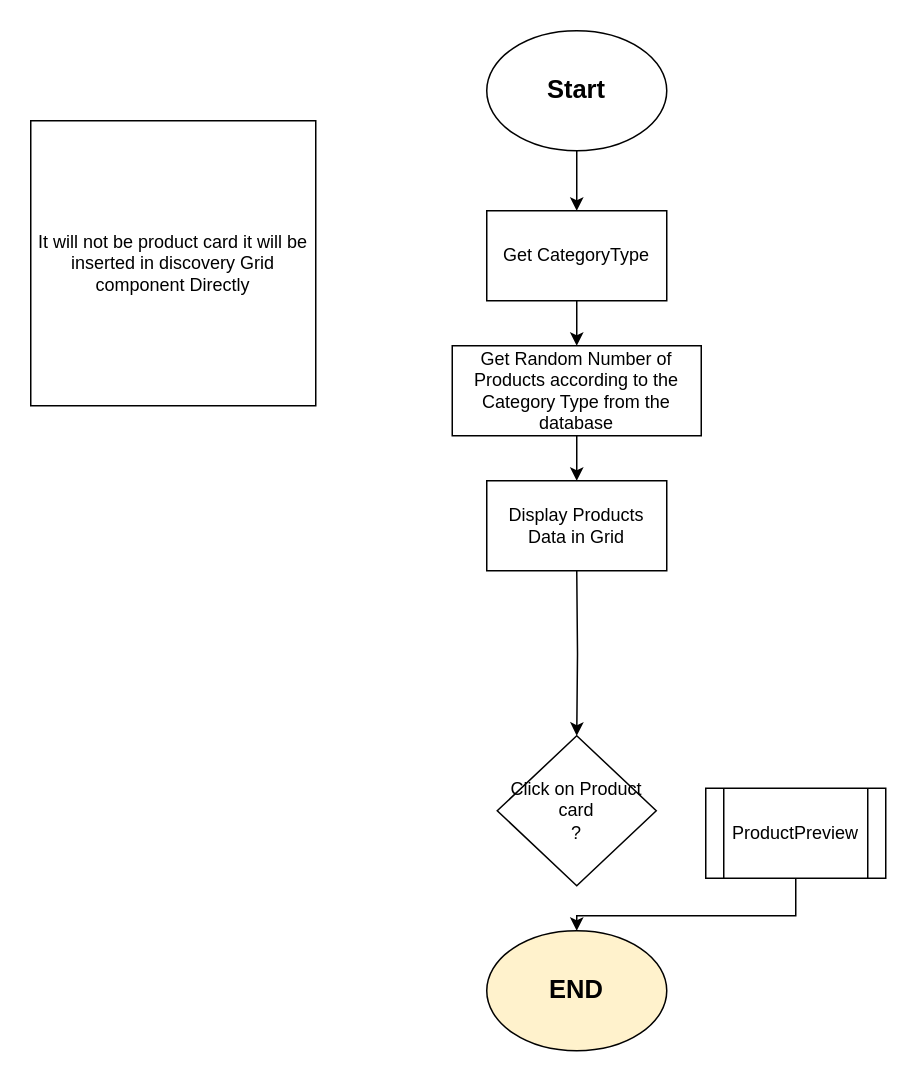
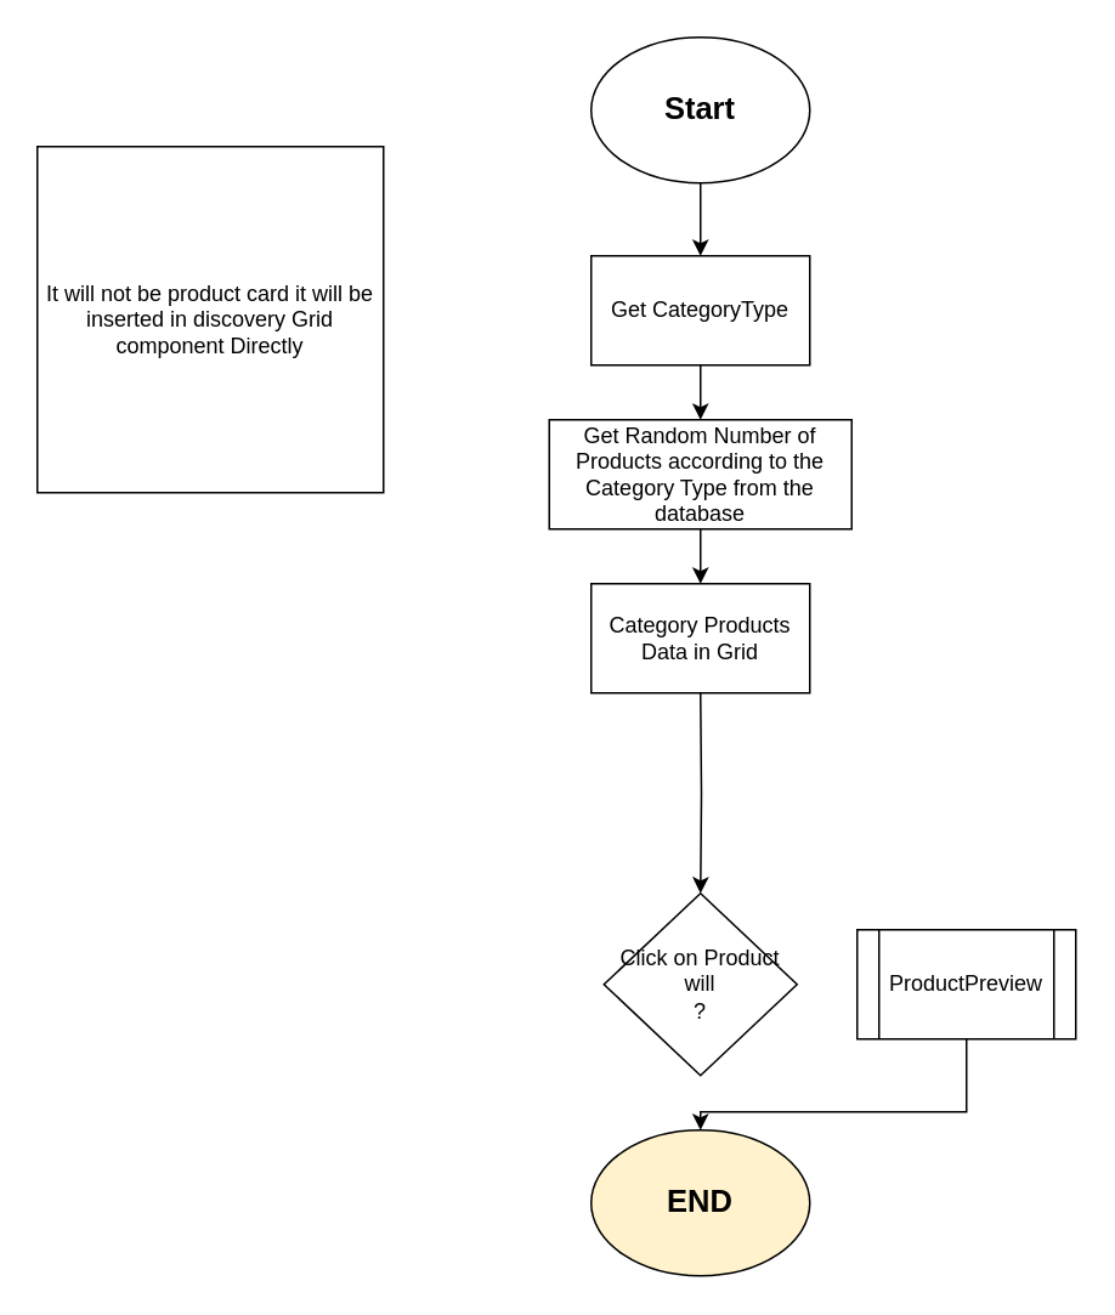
  <mxCell id="0" />
  <mxCell id="1" parent="0" />
  <mxCell id="2" value="" style="edgeStyle=orthogonalEdgeStyle;rounded=0;orthogonalLoop=1;jettySize=auto;html=1;" parent="1" source="3" target="5" edge="1"><mxGeometry relative="1" as="geometry" /></mxCell>
  <mxCell id="3" value="&lt;b&gt;&lt;font style=&quot;font-size: 17px&quot;&gt;Start&lt;/font&gt;&lt;/b&gt;" style="ellipse;whiteSpace=wrap;html=1;" parent="1" vertex="1"><mxGeometry x="324" y="20" width="120" height="80" as="geometry" /></mxCell>
  <mxCell id="4" value="" style="edgeStyle=orthogonalEdgeStyle;rounded=0;orthogonalLoop=1;jettySize=auto;html=1;" parent="1" source="5" target="7" edge="1"><mxGeometry relative="1" as="geometry" /></mxCell>
  <mxCell id="5" value="Get CategoryType" style="rounded=0;whiteSpace=wrap;html=1;" parent="1" vertex="1"><mxGeometry x="324" y="140" width="120" height="60" as="geometry" /></mxCell>
  <mxCell id="6" value="" style="edgeStyle=orthogonalEdgeStyle;rounded=0;orthogonalLoop=1;jettySize=auto;html=1;" parent="1" source="7" edge="1"><mxGeometry relative="1" as="geometry"><mxPoint x="384" y="320" as="targetPoint" /></mxGeometry></mxCell>
  <mxCell id="7" value="Get Random Number of Products according to the Category Type from the database" style="rounded=0;whiteSpace=wrap;html=1;" parent="1" vertex="1"><mxGeometry x="301" y="230" width="166" height="60" as="geometry" /></mxCell>
  <mxCell id="8" value="" style="edgeStyle=orthogonalEdgeStyle;rounded=0;orthogonalLoop=1;jettySize=auto;html=1;entryX=0.5;entryY=0;entryDx=0;entryDy=0;" parent="1" target="9" edge="1"><mxGeometry relative="1" as="geometry"><mxPoint x="384" y="380" as="sourcePoint" /><mxPoint x="384" y="410" as="targetPoint" /></mxGeometry></mxCell>
- <mxCell id="9" value="Click on Product card&lt;br&gt;?" style="rhombus;whiteSpace=wrap;html=1;" parent="1" vertex="1"><mxGeometry x="331" y="490" width="106" height="100" as="geometry" /></mxCell>
+ <mxCell id="9" value="Click on Product will&lt;br&gt;?" style="rhombus;whiteSpace=wrap;html=1;" parent="1" vertex="1"><mxGeometry x="331" y="490" width="106" height="100" as="geometry" /></mxCell>
  <mxCell id="10" style="edgeStyle=orthogonalEdgeStyle;rounded=0;orthogonalLoop=1;jettySize=auto;html=1;entryX=0.5;entryY=0;entryDx=0;entryDy=0;" parent="1" source="11" target="12" edge="1"><mxGeometry relative="1" as="geometry"><Array as="points"><mxPoint x="530" y="610" /><mxPoint x="384" y="610" /></Array></mxGeometry></mxCell>
- <mxCell id="11" value="ProductPreview" style="shape=process;whiteSpace=wrap;html=1;backgroundOutline=1;" parent="1" vertex="1"><mxGeometry x="470" y="525" width="120" height="60" as="geometry" /></mxCell>
+ <mxCell id="11" value="ProductPreview" style="shape=process;whiteSpace=wrap;html=1;backgroundOutline=1;" parent="1" vertex="1"><mxGeometry x="470" y="510" width="120" height="60" as="geometry" /></mxCell>
  <mxCell id="12" value="&lt;b&gt;&lt;font style=&quot;font-size: 17px&quot;&gt;END&lt;/font&gt;&lt;/b&gt;" style="ellipse;whiteSpace=wrap;html=1;fillColor=#fff2cc;" parent="1" vertex="1"><mxGeometry x="324" y="620" width="120" height="80" as="geometry" /></mxCell>
  <mxCell id="13" value="It will not be product card it will be inserted in discovery Grid component Directly" style="whiteSpace=wrap;html=1;aspect=fixed;" parent="1" vertex="1"><mxGeometry x="20" y="80" width="190" height="190" as="geometry" /></mxCell>
- <mxCell id="14" value="&lt;span&gt;Display Products Data in Grid&lt;/span&gt;" style="rounded=0;whiteSpace=wrap;html=1;" vertex="1" parent="1"><mxGeometry x="324" y="320" width="120" height="60" as="geometry" /></mxCell>
+ <mxCell id="14" value="&lt;span&gt;Category Products Data in Grid&lt;/span&gt;" style="rounded=0;whiteSpace=wrap;html=1;" vertex="1" parent="1"><mxGeometry x="324" y="320" width="120" height="60" as="geometry" /></mxCell>
